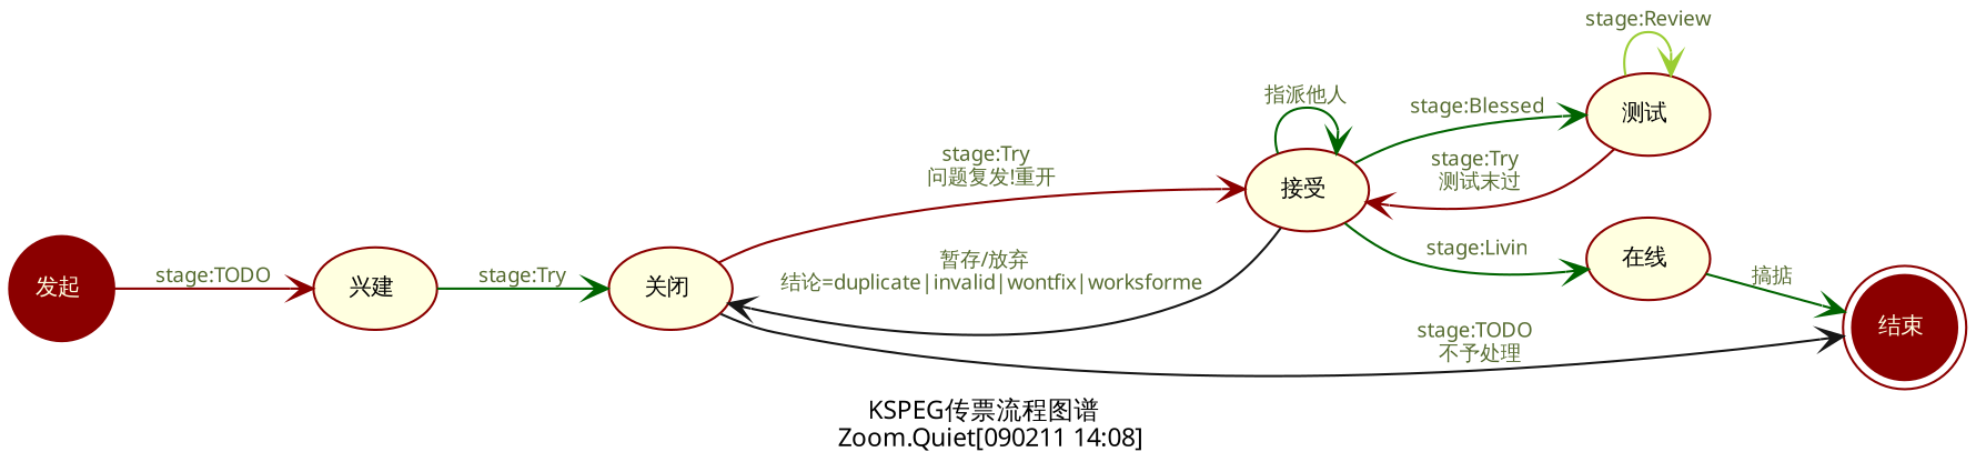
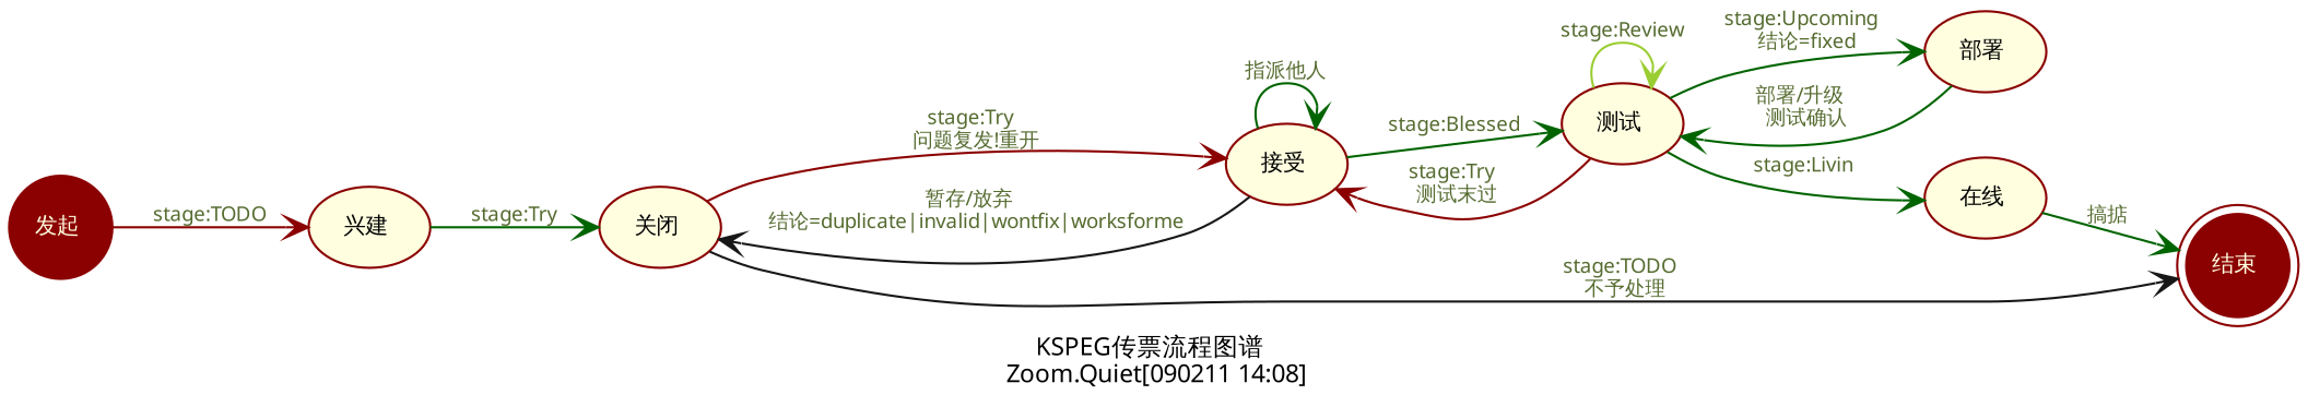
  digraph {
    fontname="VeraSansYuanTi-Regular.ttf"
    fontsize=11.0
    label="KSPEG传票流程图谱 \n Zoom.Quiet[090211 14:08]"
    rankdir=LR
    node [color=red4 fillcolor=lightyellow fontname="VeraSansYuanTi-Regular.ttf" fontsize=10.0 shape=ellipse style=filled]
    edge [arrowhead=vee arrowtail=none color=darkgreen dir=both fontcolor=darkolivegreen fontname="VeraSansYuanTi-Regular.ttf" fontsize=9.0]
    n1 [fillcolor=red4 fontcolor=lightyellow label="发起 " shape=circle]
    n2 [label="兴建 "]
    n3 [label="关闭 "]
    n4 [label="接受 "]
    n5 [label="测试 "]
+   n6 [label="部署 "]
    n7 [label="在线 "]
    n8 [fillcolor=red4 fontcolor=lightyellow label="结束 " shape=doublecircle]
    n1 -> n2 [color=red4 label="stage:TODO"]
    n2 -> n3 [label="stage:Try"]
    n3 -> n4 [color=red4 label="stage:Try \n 问题复发!重开"]
    n3 -> n8 [color=grey9 label="stage:TODO \n 不予处理"]
    n4 -> n3 [color=grey9 label="暂存/放弃 \n 结论=duplicate|invalid|wontfix|worksforme"]
    n4 -> n4 [label="指派他人"]
    n4 -> n5 [label="stage:Blessed"]
    n5 -> n4 [color=red4 label="stage:Try \n 测试末过"]
    n5 -> n5 [color=yellowgreen label="stage:Review"]
-   n4 -> n7 [label="stage:Livin"]
+   n5 -> n6 [label="stage:Upcoming \n 结论=fixed"]
+   n5 -> n7 [label="stage:Livin"]
+   n6 -> n5 [label="部署/升级 \n 测试确认"]
    n7 -> n8 [label="搞掂 "]
  }
